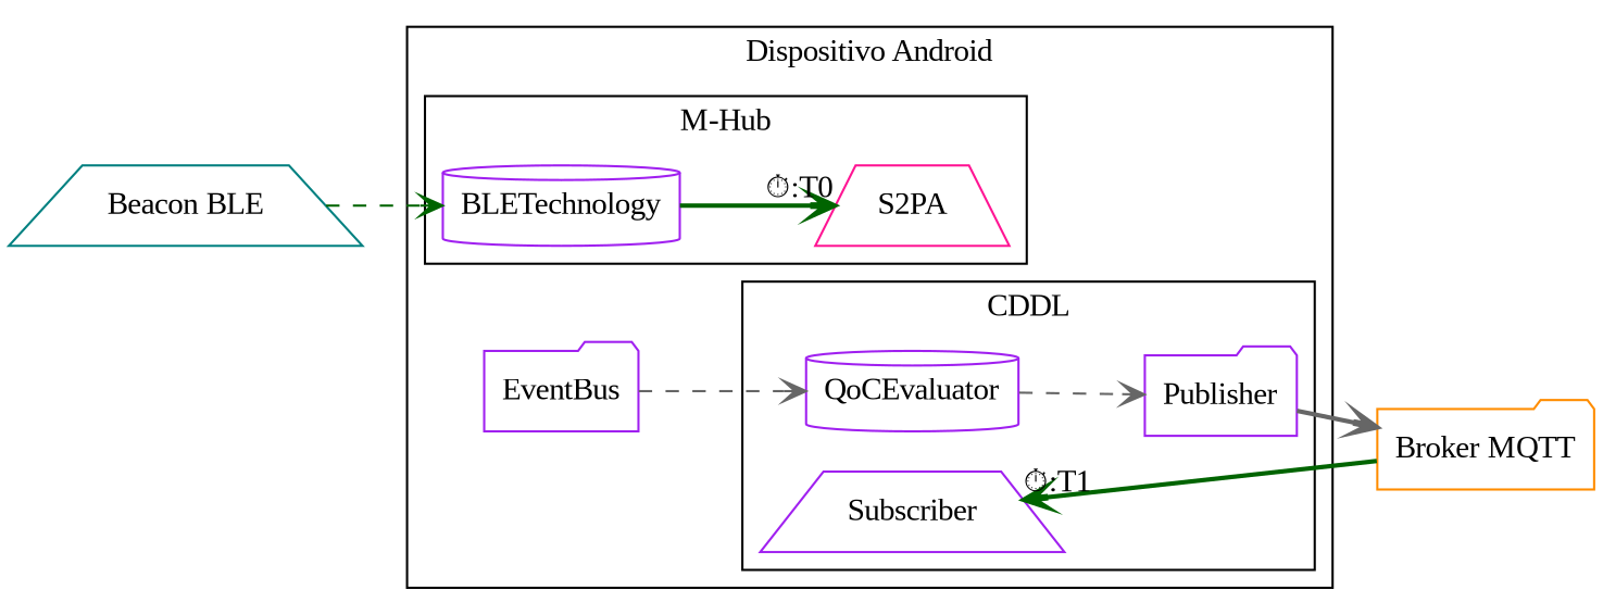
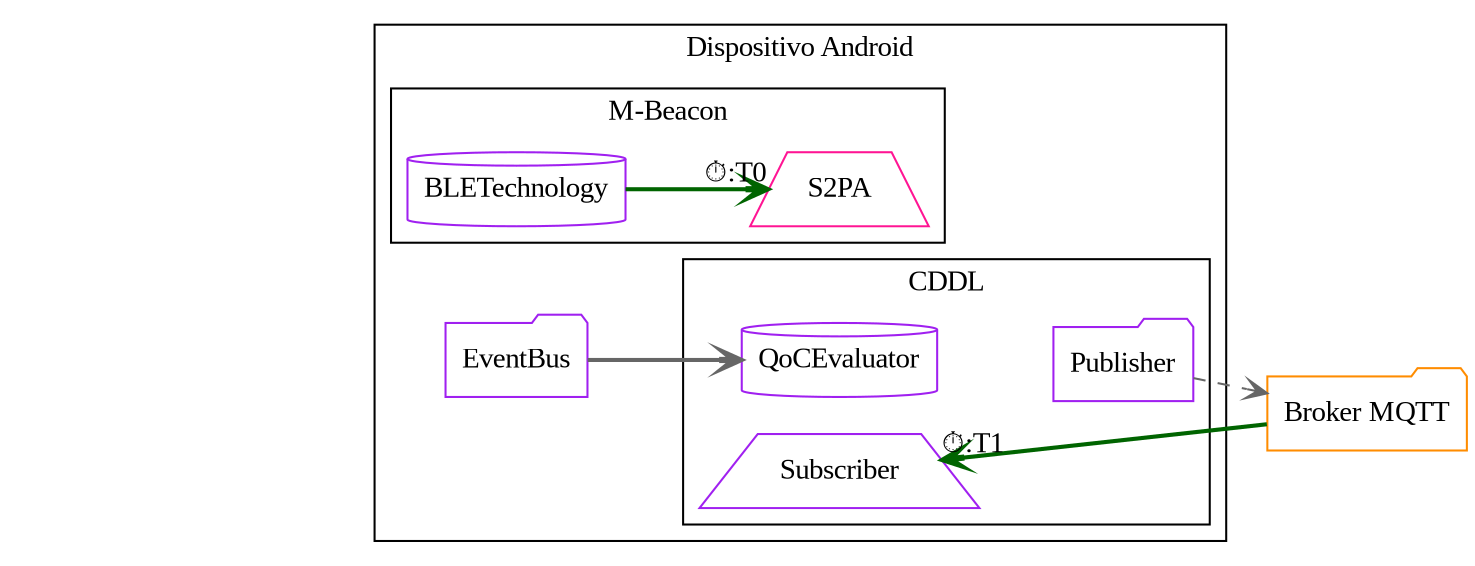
  digraph {
    fontname="Liberation Serif"
    rankdir=LR
    node [color=purple fontname="Liberation Serif" shape=trapezium]
    edge [arrowhead=vee color=darkgreen fontname="Liberation Serif" style=dashed]
    n1 [color=deeppink label=S2PA]
    n2 [label=BLETechnology shape=cylinder]
    n3 [label=QoCEvaluator shape=cylinder]
    n4 [label=Publisher shape=folder]
    n5 [label=Subscriber]
    n6 [label=EventBus shape=folder]
    n7 [color=darkorange label="Broker MQTT" shape=folder]
-   n8 [color=teal label="Beacon BLE"]
    subgraph cluster_1 {
      label="Dispositivo Android"
      n6
      subgraph cluster_2 {
-       label="M-Hub"
+       label="M-Beacon"
        n1
        n2
      }
      subgraph cluster_3 {
        label=CDDL
        n3
        n4
        n5
      }
    }
    n2 -> n1 [headlabel="⏱:T0" labelangle=-29.0 labeldistance=2.0 style=bold]
-   n3 -> n4 [color=gray40]
-   n4 -> n7 [color=gray40 style=bold]
-   n6 -> n3 [color=gray40]
+   n4 -> n7 [color=gray40]
+   n6 -> n3 [color=gray40 style=bold]
    n7 -> n5 [headlabel="⏱:T1" labelangle=20.0 labeldistance=2.9 style=bold]
-   n8 -> n2
  }
